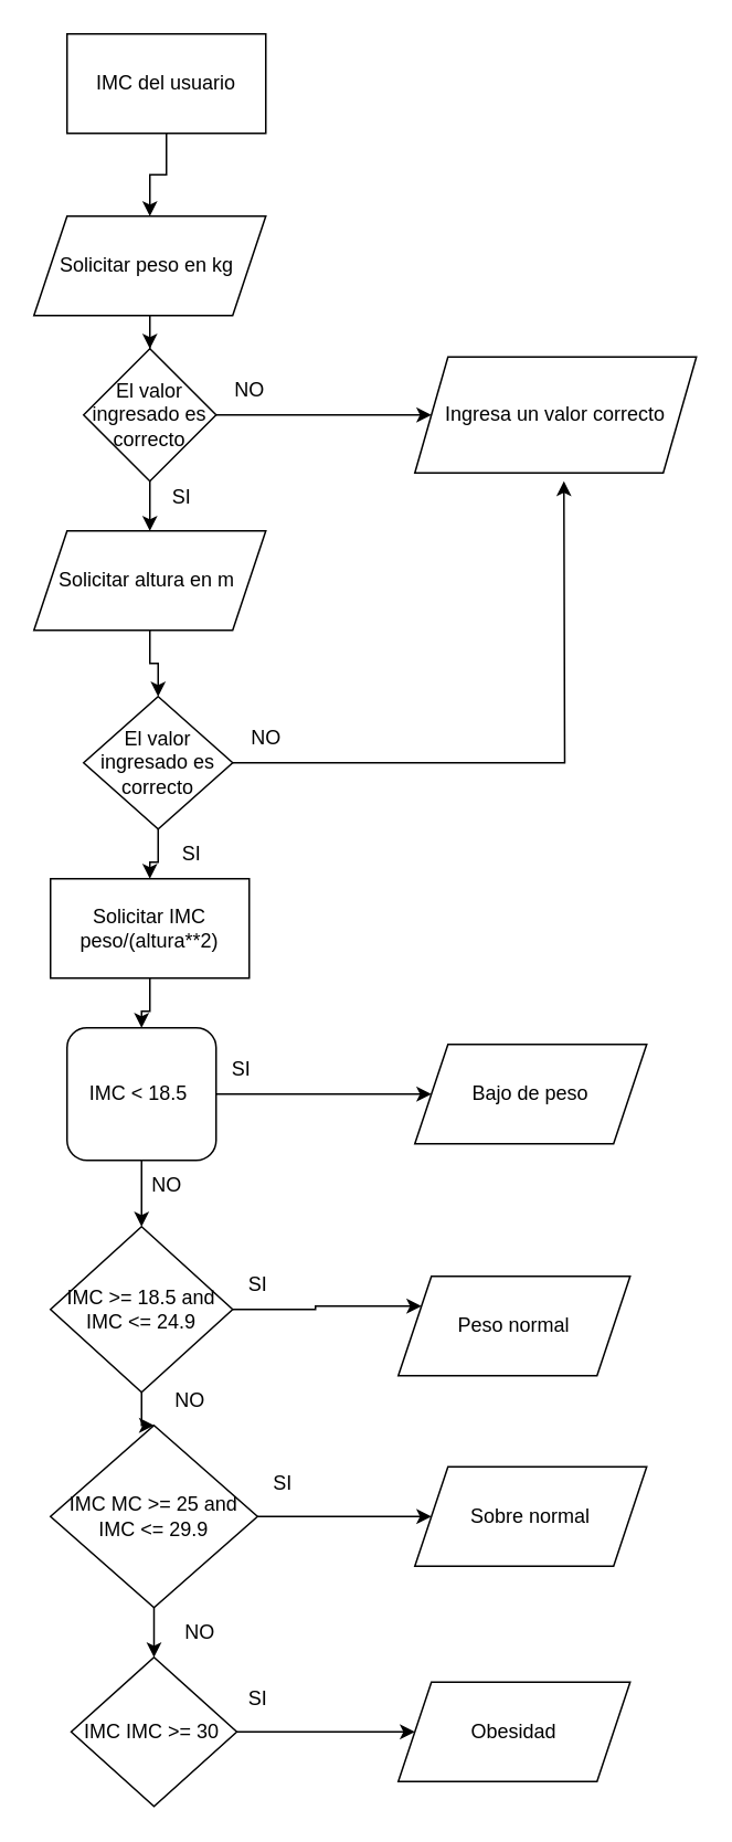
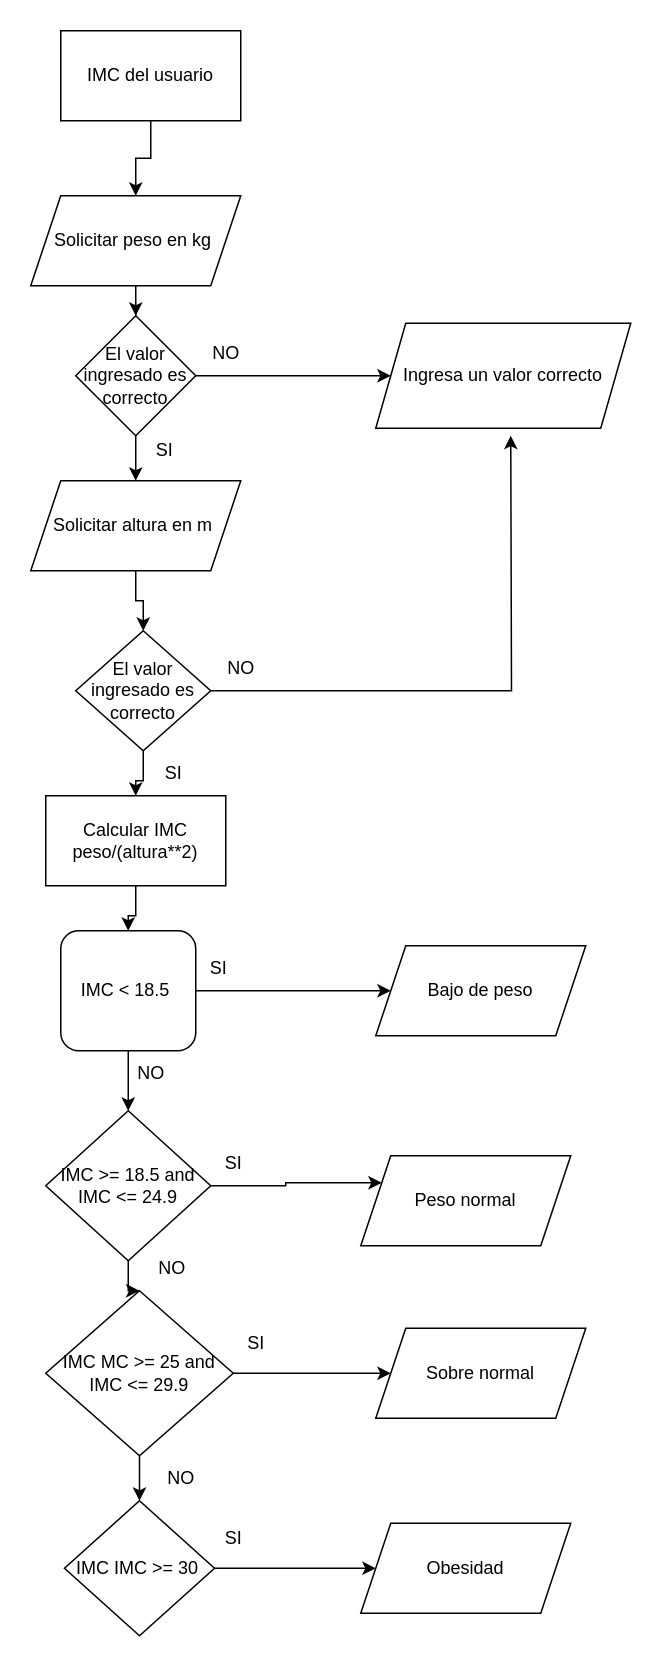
  <mxCell id="0" />
  <mxCell id="1" parent="0" />
  <mxCell id="2" value="" style="edgeStyle=orthogonalEdgeStyle;rounded=0;orthogonalLoop=1;jettySize=auto;html=1;" edge="1" parent="1" source="3" target="5"><mxGeometry relative="1" as="geometry" /></mxCell>
  <mxCell id="3" value="IMC del usuario" style="rounded=0;whiteSpace=wrap;html=1;" vertex="1" parent="1"><mxGeometry x="40" y="20" width="120" height="60" as="geometry" /></mxCell>
  <mxCell id="4" value="" style="edgeStyle=orthogonalEdgeStyle;rounded=0;orthogonalLoop=1;jettySize=auto;html=1;" edge="1" parent="1" source="5" target="10"><mxGeometry relative="1" as="geometry" /></mxCell>
  <mxCell id="5" value="Solicitar peso en kg&amp;nbsp;" style="shape=parallelogram;perimeter=parallelogramPerimeter;whiteSpace=wrap;html=1;fixedSize=1;" vertex="1" parent="1"><mxGeometry x="20" y="130" width="140" height="60" as="geometry" /></mxCell>
  <mxCell id="6" value="" style="edgeStyle=orthogonalEdgeStyle;rounded=0;orthogonalLoop=1;jettySize=auto;html=1;" edge="1" parent="1" source="7" target="13"><mxGeometry relative="1" as="geometry" /></mxCell>
  <mxCell id="7" value="Solicitar altura en m&amp;nbsp;" style="shape=parallelogram;perimeter=parallelogramPerimeter;whiteSpace=wrap;html=1;fixedSize=1;" vertex="1" parent="1"><mxGeometry x="20" y="320" width="140" height="60" as="geometry" /></mxCell>
  <mxCell id="8" value="" style="edgeStyle=orthogonalEdgeStyle;rounded=0;orthogonalLoop=1;jettySize=auto;html=1;" edge="1" parent="1" source="10" target="7"><mxGeometry relative="1" as="geometry" /></mxCell>
  <mxCell id="9" style="edgeStyle=orthogonalEdgeStyle;rounded=0;orthogonalLoop=1;jettySize=auto;html=1;entryX=0;entryY=0.5;entryDx=0;entryDy=0;" edge="1" parent="1" source="10" target="32"><mxGeometry relative="1" as="geometry" /></mxCell>
  <mxCell id="10" value="El valor ingresado es correcto" style="rhombus;whiteSpace=wrap;html=1;" vertex="1" parent="1"><mxGeometry x="50" y="210" width="80" height="80" as="geometry" /></mxCell>
  <mxCell id="11" value="" style="edgeStyle=orthogonalEdgeStyle;rounded=0;orthogonalLoop=1;jettySize=auto;html=1;" edge="1" parent="1" source="13" target="15"><mxGeometry relative="1" as="geometry" /></mxCell>
  <mxCell id="12" style="edgeStyle=orthogonalEdgeStyle;rounded=0;orthogonalLoop=1;jettySize=auto;html=1;" edge="1" parent="1" source="13"><mxGeometry relative="1" as="geometry"><mxPoint x="340" y="290" as="targetPoint" /></mxGeometry></mxCell>
  <mxCell id="13" value="El valor ingresado es correcto" style="rhombus;whiteSpace=wrap;html=1;" vertex="1" parent="1"><mxGeometry x="50" y="420" width="90" height="80" as="geometry" /></mxCell>
  <mxCell id="14" value="" style="edgeStyle=orthogonalEdgeStyle;rounded=0;orthogonalLoop=1;jettySize=auto;html=1;" edge="1" parent="1" source="15" target="18"><mxGeometry relative="1" as="geometry" /></mxCell>
- <mxCell id="15" value="Solicitar IMC peso/(altura**2)" style="rounded=0;whiteSpace=wrap;html=1;" vertex="1" parent="1"><mxGeometry x="30" y="530" width="120" height="60" as="geometry" /></mxCell>
+ <mxCell id="15" value="Calcular IMC peso/(altura**2)" style="rounded=0;whiteSpace=wrap;html=1;" vertex="1" parent="1"><mxGeometry x="30" y="530" width="120" height="60" as="geometry" /></mxCell>
  <mxCell id="16" value="" style="edgeStyle=orthogonalEdgeStyle;rounded=0;orthogonalLoop=1;jettySize=auto;html=1;" edge="1" parent="1" source="18" target="21"><mxGeometry relative="1" as="geometry" /></mxCell>
  <mxCell id="17" style="edgeStyle=orthogonalEdgeStyle;rounded=0;orthogonalLoop=1;jettySize=auto;html=1;" edge="1" parent="1" source="18" target="27"><mxGeometry relative="1" as="geometry" /></mxCell>
  <mxCell id="18" value="IMC &amp;lt; 18.5&lt;span style=&quot;background-color: transparent; color: light-dark(rgb(0, 0, 0), rgb(255, 255, 255));&quot;&gt;&amp;nbsp;&lt;/span&gt;" style="whiteSpace=wrap;html=1;rounded=1;" vertex="1" parent="1"><mxGeometry x="40" y="620" width="90" height="80" as="geometry" /></mxCell>
  <mxCell id="19" value="" style="edgeStyle=orthogonalEdgeStyle;rounded=0;orthogonalLoop=1;jettySize=auto;html=1;" edge="1" parent="1" source="21" target="24"><mxGeometry relative="1" as="geometry" /></mxCell>
  <mxCell id="20" style="edgeStyle=orthogonalEdgeStyle;rounded=0;orthogonalLoop=1;jettySize=auto;html=1;entryX=0;entryY=0.25;entryDx=0;entryDy=0;" edge="1" parent="1" source="21" target="30"><mxGeometry relative="1" as="geometry" /></mxCell>
  <mxCell id="21" value="IMC&amp;nbsp;&amp;gt;= 18.5 and IMC &amp;lt;= 24.9" style="rhombus;whiteSpace=wrap;html=1;" vertex="1" parent="1"><mxGeometry x="30" y="740" width="110" height="100" as="geometry" /></mxCell>
  <mxCell id="22" value="" style="edgeStyle=orthogonalEdgeStyle;rounded=0;orthogonalLoop=1;jettySize=auto;html=1;" edge="1" parent="1" source="24" target="29"><mxGeometry relative="1" as="geometry" /></mxCell>
  <mxCell id="23" value="" style="edgeStyle=orthogonalEdgeStyle;rounded=0;orthogonalLoop=1;jettySize=auto;html=1;" edge="1" parent="1" source="24" target="26"><mxGeometry relative="1" as="geometry" /></mxCell>
  <mxCell id="24" value="IMC&amp;nbsp;MC &amp;gt;= 25 and IMC &amp;lt;= 29.9" style="rhombus;whiteSpace=wrap;html=1;" vertex="1" parent="1"><mxGeometry x="30" y="860" width="125" height="110" as="geometry" /></mxCell>
  <mxCell id="25" value="" style="edgeStyle=orthogonalEdgeStyle;rounded=0;orthogonalLoop=1;jettySize=auto;html=1;" edge="1" parent="1" source="26" target="28"><mxGeometry relative="1" as="geometry" /></mxCell>
  <mxCell id="26" value="IMC IMC &amp;gt;= 30&lt;span style=&quot;background-color: transparent; color: light-dark(rgb(0, 0, 0), rgb(255, 255, 255));&quot;&gt;&amp;nbsp;&lt;/span&gt;" style="rhombus;whiteSpace=wrap;html=1;" vertex="1" parent="1"><mxGeometry x="42.5" y="1000" width="100" height="90" as="geometry" /></mxCell>
  <mxCell id="27" value="Bajo de peso" style="shape=parallelogram;perimeter=parallelogramPerimeter;whiteSpace=wrap;html=1;fixedSize=1;" vertex="1" parent="1"><mxGeometry x="250" y="630" width="140" height="60" as="geometry" /></mxCell>
  <mxCell id="28" value="Obesidad" style="shape=parallelogram;perimeter=parallelogramPerimeter;whiteSpace=wrap;html=1;fixedSize=1;" vertex="1" parent="1"><mxGeometry x="240" y="1015" width="140" height="60" as="geometry" /></mxCell>
  <mxCell id="29" value="Sobre normal" style="shape=parallelogram;perimeter=parallelogramPerimeter;whiteSpace=wrap;html=1;fixedSize=1;" vertex="1" parent="1"><mxGeometry x="250" y="885" width="140" height="60" as="geometry" /></mxCell>
  <mxCell id="30" value="Peso normal" style="shape=parallelogram;perimeter=parallelogramPerimeter;whiteSpace=wrap;html=1;fixedSize=1;" vertex="1" parent="1"><mxGeometry x="240" y="770" width="140" height="60" as="geometry" /></mxCell>
  <mxCell id="31" value="NO" style="text;html=1;align=center;verticalAlign=middle;resizable=0;points=[];autosize=1;strokeColor=none;fillColor=none;" vertex="1" parent="1"><mxGeometry x="140" y="430" width="40" height="30" as="geometry" /></mxCell>
  <mxCell id="32" value="Ingresa un valor correcto" style="shape=parallelogram;perimeter=parallelogramPerimeter;whiteSpace=wrap;html=1;fixedSize=1;" vertex="1" parent="1"><mxGeometry x="250" y="215" width="170" height="70" as="geometry" /></mxCell>
  <mxCell id="33" value="NO" style="text;html=1;align=center;verticalAlign=middle;resizable=0;points=[];autosize=1;strokeColor=none;fillColor=none;" vertex="1" parent="1"><mxGeometry x="130" y="220" width="40" height="30" as="geometry" /></mxCell>
  <mxCell id="34" value="NO" style="text;html=1;align=center;verticalAlign=middle;resizable=0;points=[];autosize=1;strokeColor=none;fillColor=none;" vertex="1" parent="1"><mxGeometry x="80" y="700" width="40" height="30" as="geometry" /></mxCell>
  <mxCell id="35" value="NO" style="text;html=1;align=center;verticalAlign=middle;resizable=0;points=[];autosize=1;strokeColor=none;fillColor=none;" vertex="1" parent="1"><mxGeometry x="94" y="830" width="40" height="30" as="geometry" /></mxCell>
  <mxCell id="36" value="NO" style="text;html=1;align=center;verticalAlign=middle;resizable=0;points=[];autosize=1;strokeColor=none;fillColor=none;" vertex="1" parent="1"><mxGeometry x="100" y="970" width="40" height="30" as="geometry" /></mxCell>
  <mxCell id="37" value="SI" style="text;html=1;align=center;verticalAlign=middle;resizable=0;points=[];autosize=1;strokeColor=none;fillColor=none;" vertex="1" parent="1"><mxGeometry x="100" y="500" width="30" height="30" as="geometry" /></mxCell>
  <mxCell id="38" value="SI" style="text;html=1;align=center;verticalAlign=middle;resizable=0;points=[];autosize=1;strokeColor=none;fillColor=none;" vertex="1" parent="1"><mxGeometry x="130" y="630" width="30" height="30" as="geometry" /></mxCell>
  <mxCell id="39" value="SI" style="text;html=1;align=center;verticalAlign=middle;resizable=0;points=[];autosize=1;strokeColor=none;fillColor=none;" vertex="1" parent="1"><mxGeometry x="140" y="760" width="30" height="30" as="geometry" /></mxCell>
  <mxCell id="40" value="SI" style="text;html=1;align=center;verticalAlign=middle;resizable=0;points=[];autosize=1;strokeColor=none;fillColor=none;" vertex="1" parent="1"><mxGeometry x="155" y="880" width="30" height="30" as="geometry" /></mxCell>
  <mxCell id="41" value="SI" style="text;html=1;align=center;verticalAlign=middle;resizable=0;points=[];autosize=1;strokeColor=none;fillColor=none;" vertex="1" parent="1"><mxGeometry x="140" y="1010" width="30" height="30" as="geometry" /></mxCell>
  <mxCell id="42" value="SI" style="text;html=1;align=center;verticalAlign=middle;resizable=0;points=[];autosize=1;strokeColor=none;fillColor=none;" vertex="1" parent="1"><mxGeometry x="94" y="285" width="30" height="30" as="geometry" /></mxCell>
